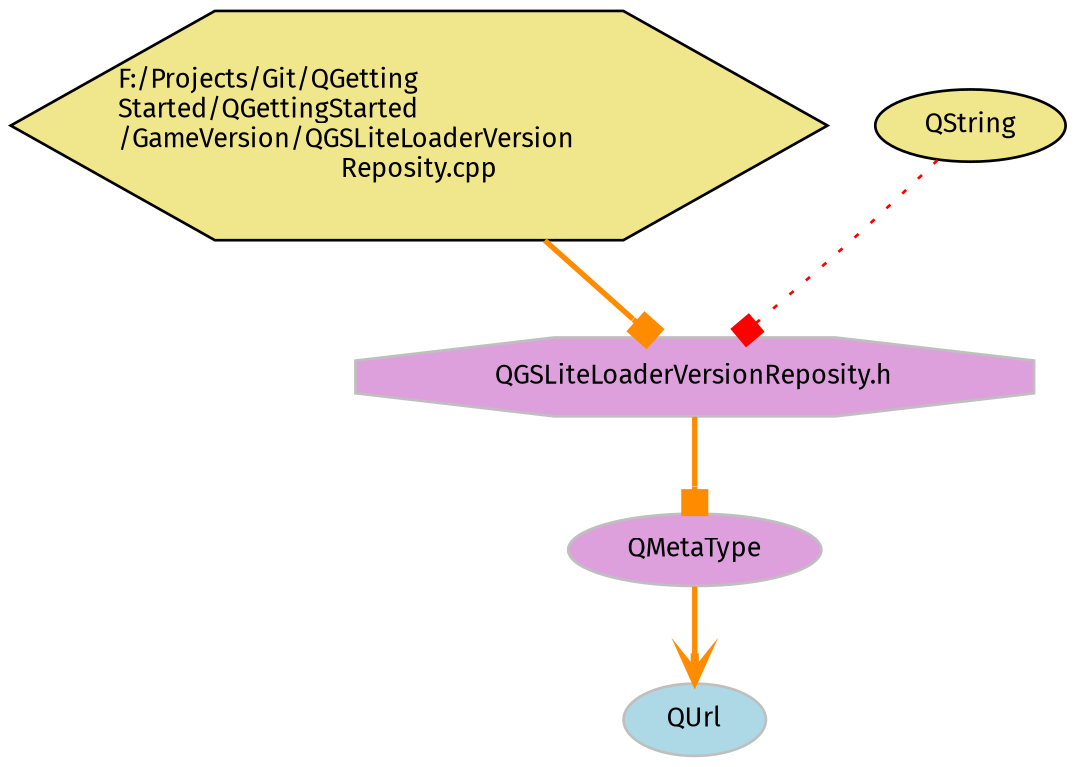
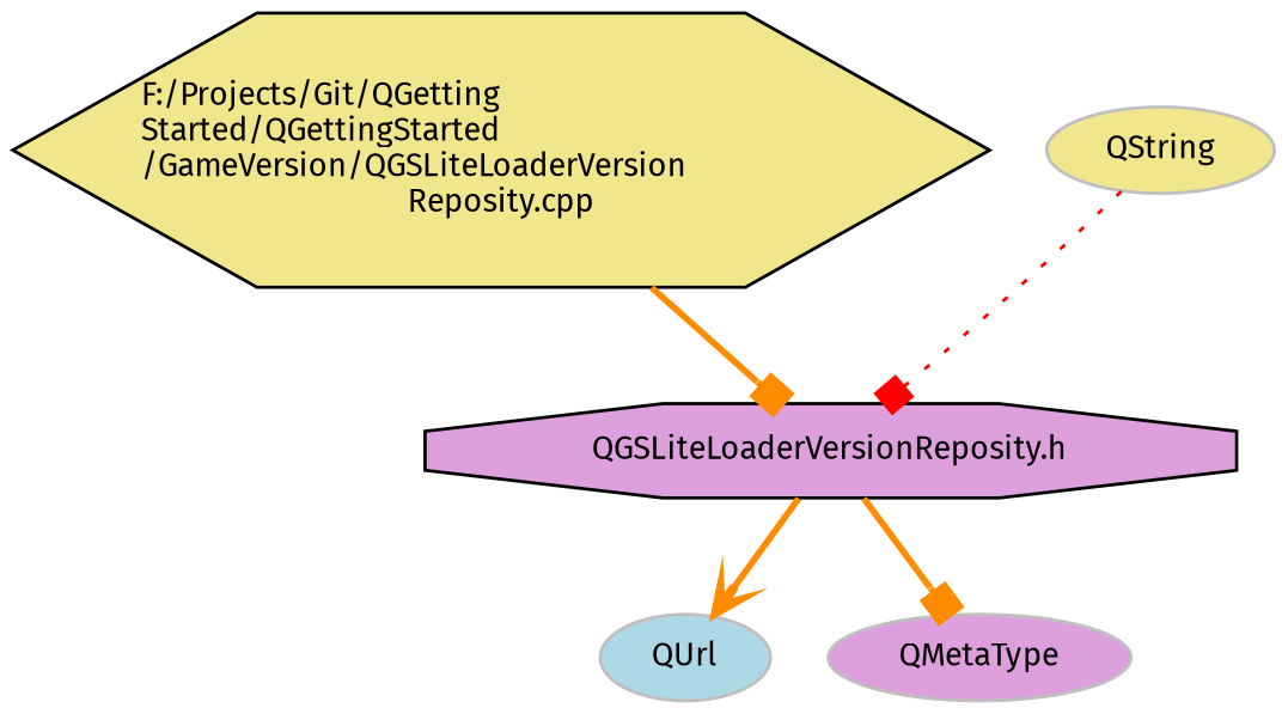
  digraph {
    fontname="Fira Sans"
    node [color=grey75 fillcolor=khaki fontname="Fira Sans" fontsize=10 shape=ellipse style=filled]
    edge [arrowhead=box color=darkorange fontname="Fira Sans" fontsize=10 labelfontname=Helvetica labelfontsize=10 style=bold]
    n1 [color=black fontcolor=black height=0.2 label="F:/Projects/Git/QGetting\lStarted/QGettingStarted\l/GameVersion/QGSLiteLoaderVersion\lReposity.cpp" shape=hexagon width=0.4]
-   n2 [fillcolor=plum height=0.2 label="QGSLiteLoaderVersionReposity.h" shape=octagon width=0.4]
+   n2 [color=black fillcolor=plum height=0.2 label="QGSLiteLoaderVersionReposity.h" shape=octagon width=0.4]
    n3 [fillcolor=lightblue height=0.2 label=QUrl width=0.4]
    n4 [fillcolor=plum height=0.2 label=QMetaType width=0.4]
-   n5 [color=black height=0.2 label=QString width=0.4]
+   n5 [height=0.2 label=QString width=0.4]
    n1 -> n2
-   n4 -> n3 [arrowhead=vee]
+   n2 -> n3 [arrowhead=vee]
    n2 -> n4
    n5 -> n2 [color=red style=dotted]
  }
